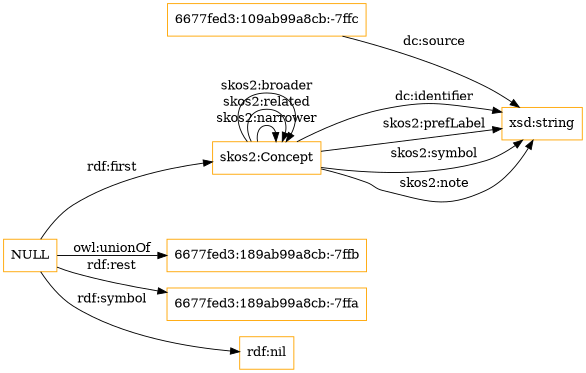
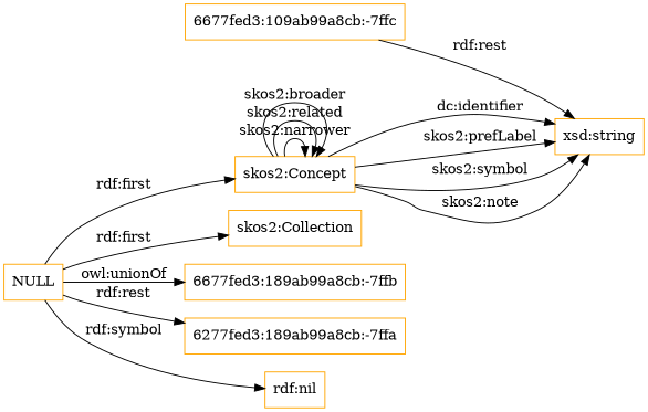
  digraph {
    rankdir=LR
    node [color=orange shape=rectangle]
    n1 [label="6677fed3:109ab99a8cb:-7ffc"]
    "xsd:string"
    "skos2:Concept"
    NULL
+   "skos2:Collection"
    "6677fed3:189ab99a8cb:-7ffb"
-   "6677fed3:189ab99a8cb:-7ffa"
+   "6677fed3:189ab99a8cb:-7ffa" [label="6277fed3:189ab99a8cb:-7ffa"]
    "rdf:nil"
-   n1 -> "xsd:string" [label="dc:source"]
+   n1 -> "xsd:string" [label="rdf:rest"]
    "skos2:Concept" -> "xsd:string" [label="dc:identifier"]
    "skos2:Concept" -> "xsd:string" [label="skos2:prefLabel"]
    "skos2:Concept" -> "xsd:string" [label="skos2:symbol"]
    "skos2:Concept" -> "xsd:string" [label="skos2:note"]
    "skos2:Concept" -> "skos2:Concept" [label="skos2:narrower"]
    "skos2:Concept" -> "skos2:Concept" [label="skos2:related"]
    "skos2:Concept" -> "skos2:Concept" [label="skos2:broader"]
    NULL -> "skos2:Concept" [label="rdf:first"]
+   NULL -> "skos2:Collection" [label="rdf:first"]
    NULL -> "6677fed3:189ab99a8cb:-7ffb" [label="owl:unionOf"]
    NULL -> "6677fed3:189ab99a8cb:-7ffa" [label="rdf:rest"]
    NULL -> "rdf:nil" [label="rdf:symbol"]
  }
